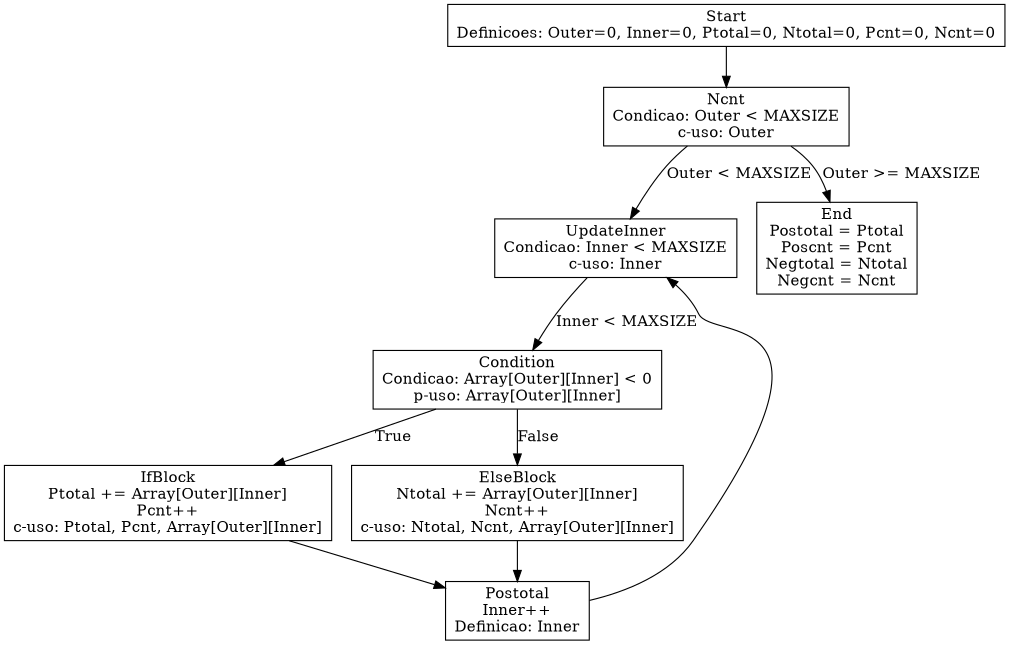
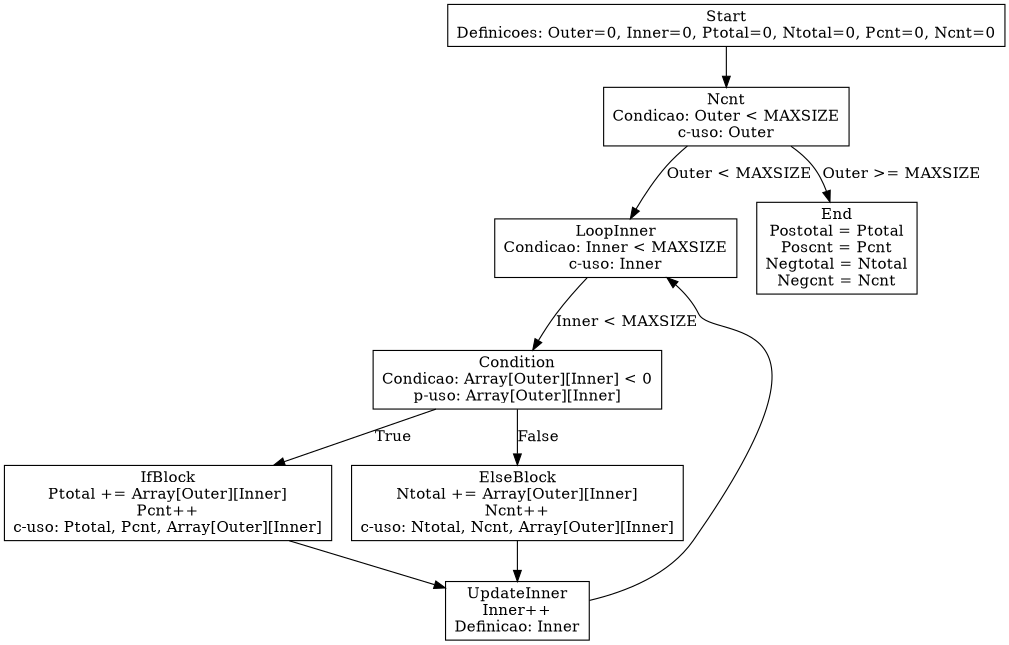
  digraph {
    rankdir=TB
    node [shape=box]
    n1 [label="Start\nDefinicoes: Outer=0, Inner=0, Ptotal=0, Ntotal=0, Pcnt=0, Ncnt=0"]
    n2 [label="Ncnt\nCondicao: Outer < MAXSIZE\nc-uso: Outer"]
-   n3 [label="UpdateInner\nCondicao: Inner < MAXSIZE\nc-uso: Inner"]
+   n3 [label="LoopInner\nCondicao: Inner < MAXSIZE\nc-uso: Inner"]
    n4 [label="End\nPostotal = Ptotal\nPoscnt = Pcnt\nNegtotal = Ntotal\nNegcnt = Ncnt"]
    n5 [label="Condition\nCondicao: Array[Outer][Inner] < 0\np-uso: Array[Outer][Inner]"]
    n6 [label="IfBlock\nPtotal += Array[Outer][Inner]\nPcnt++\nc-uso: Ptotal, Pcnt, Array[Outer][Inner]"]
    n7 [label="ElseBlock\nNtotal += Array[Outer][Inner]\nNcnt++\nc-uso: Ntotal, Ncnt, Array[Outer][Inner]"]
-   n8 [label="Postotal\nInner++\nDefinicao: Inner"]
+   n8 [label="UpdateInner\nInner++\nDefinicao: Inner"]
    n1 -> n2
    n2 -> n3 [label="Outer < MAXSIZE"]
    n2 -> n4 [label="Outer >= MAXSIZE"]
    n3 -> n5 [label="Inner < MAXSIZE"]
    n5 -> n6 [label=True]
    n5 -> n7 [label=False]
    n6 -> n8
    n7 -> n8
    n8 -> n3
  }
